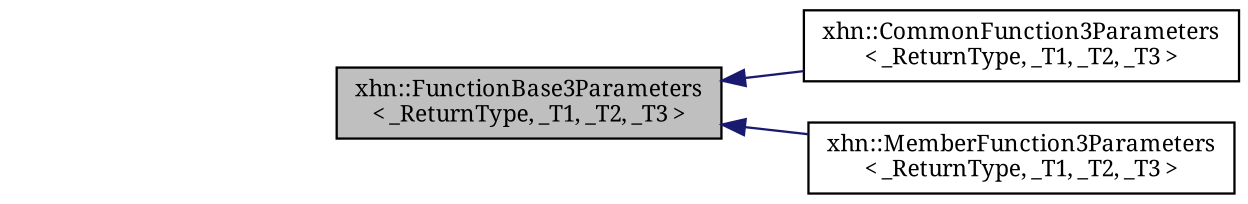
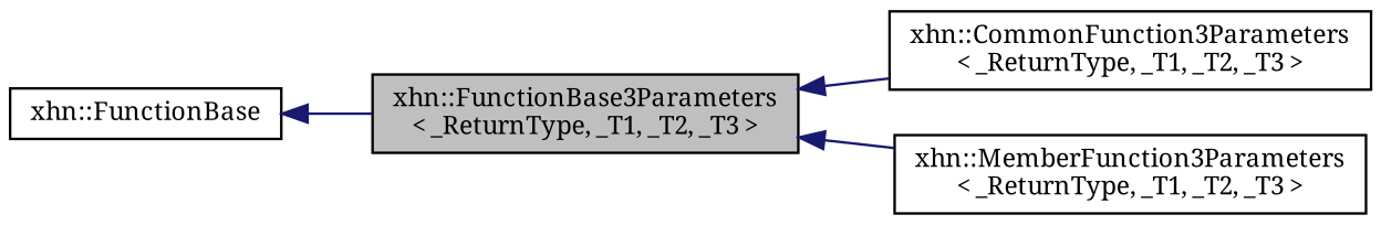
  digraph {
    rankdir=LR
    fontname="Noto Serif"
    node [color=black fillcolor=white fontname="Noto Serif" fontsize=10 shape=record style=filled]
    edge [color=midnightblue dir=back fontname="Noto Serif" fontsize=10 labelfontname=Helvetica labelfontsize=10 style=solid]
    n1 [fillcolor=grey75 fontcolor=black height=0.2 label="xhn::FunctionBase3Parameters\l\< _ReturnType, _T1, _T2, _T3 \>" width=0.4]
    n2 [height=0.2 label="xhn::CommonFunction3Parameters\l\< _ReturnType, _T1, _T2, _T3 \>" width=0.4]
    n3 [height=0.2 label="xhn::MemberFunction3Parameters\l\< _ReturnType, _T1, _T2, _T3 \>" width=0.4]
+   n4 [height=0.2 label="xhn::FunctionBase" width=0.4]
    n1 -> n2
    n1 -> n3
+   n4 -> n1
  }
